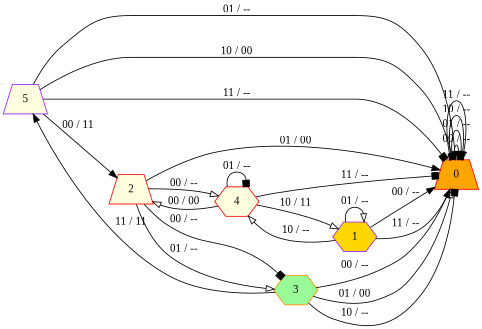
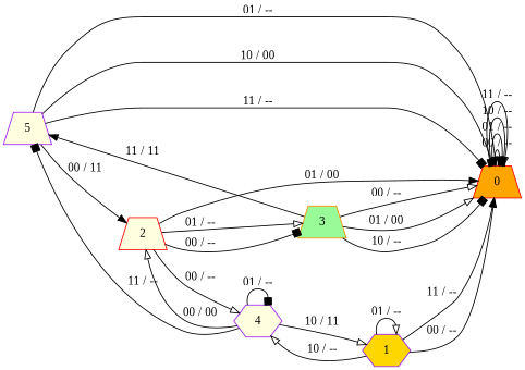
  digraph {
    fontname="Liberation Serif"
    rankdir=LR
    node [color=red fillcolor=lightyellow fontname="Liberation Serif" shape=trapezium style=filled]
    edge [arrowhead=onormal fontname="Liberation Serif"]
    5 [color=purple]
    0 [fillcolor=orange]
    2
-   4 [shape=hexagon]
-   3 [color=darkorange fillcolor=palegreen shape=hexagon]
+   4 [color=purple shape=hexagon]
+   3 [color=darkorange fillcolor=palegreen]
    1 [color=purple fillcolor=gold shape=hexagon]
    5 -> 0 [arrowhead=normal label="01 / --"]
    5 -> 0 [arrowhead=box label="10 / 00"]
    5 -> 0 [arrowhead=box label="11 / --"]
    5 -> 2 [arrowhead=normal label="00 / 11"]
    0 -> 0 [arrowhead=normal label="00 / --"]
    0 -> 0 [arrowhead=box label="01 / --"]
    0 -> 0 [arrowhead=normal label="10 / --"]
    0 -> 0 [label="11 / --"]
    2 -> 0 [arrowhead=normal label="01 / 00"]
    2 -> 4 [label="00 / --"]
    2 -> 3 [arrowhead=box label="00 / --"]
    2 -> 3 [label="01 / --"]
-   4 -> 0 [arrowhead=box label="11 / --"]
+   4 -> 5 [arrowhead=box label="11 / --"]
    4 -> 2 [label="00 / 00"]
    4 -> 4 [arrowhead=box label="01 / --"]
    4 -> 1 [label="10 / 11"]
    3 -> 5 [arrowhead=normal label="11 / 11"]
    3 -> 0 [label="00 / --"]
    3 -> 0 [label="01 / 00"]
    3 -> 0 [arrowhead=box label="10 / --"]
    1 -> 0 [arrowhead=normal label="00 / --"]
    1 -> 0 [arrowhead=normal label="11 / --"]
    1 -> 4 [label="10 / --"]
    1 -> 1 [label="01 / --"]
  }
